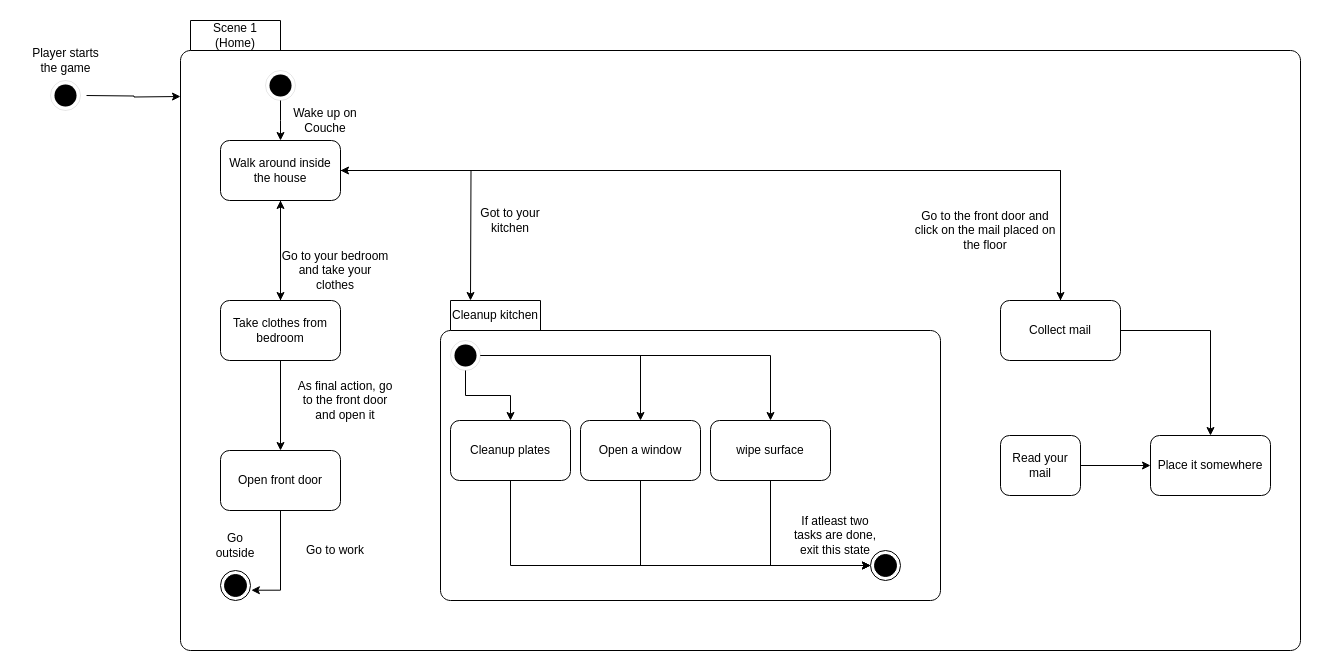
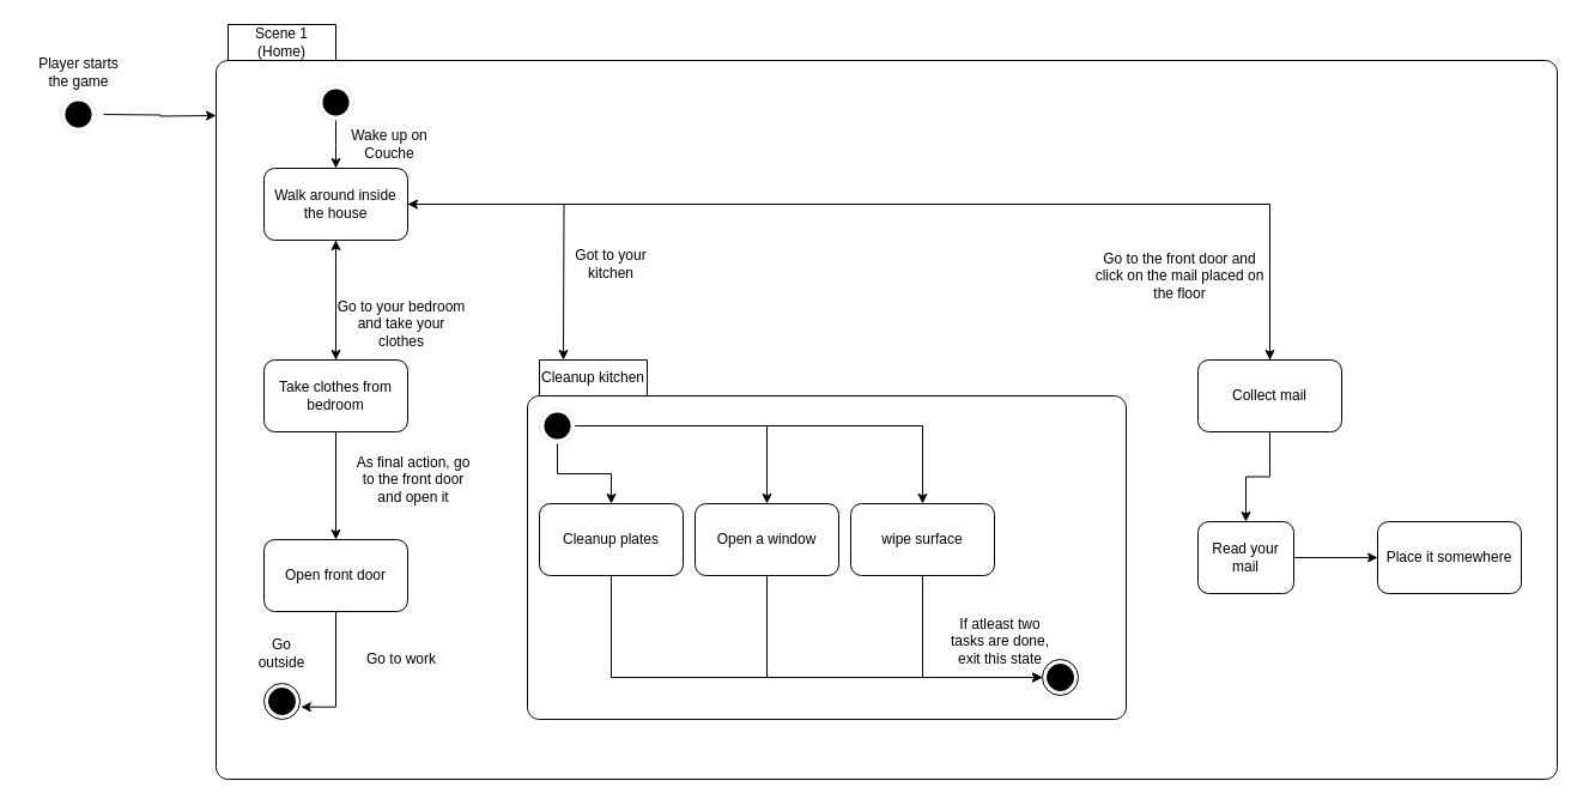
  <mxCell id="0" />
  <mxCell id="1" parent="0" />
  <mxCell id="2" value="" style="ellipse;html=1;shape=endState;fillColor=strokeColor;strokeWidth=0;" parent="1" vertex="1"><mxGeometry x="50" y="80" width="30" height="30" as="geometry" /></mxCell>
  <mxCell id="3" value="Player starts&lt;div&gt;the game&lt;/div&gt;" style="text;html=1;align=center;verticalAlign=middle;resizable=0;points=[];autosize=1;strokeColor=none;fillColor=none;" parent="1" vertex="1"><mxGeometry x="20" y="40" width="90" height="40" as="geometry" /></mxCell>
  <mxCell id="4" value="Scene 1&lt;div&gt;(Home)&lt;/div&gt;" style="shape=folder;align=center;verticalAlign=middle;fontStyle=0;tabWidth=100;tabHeight=30;tabPosition=left;html=1;boundedLbl=1;labelInHeader=1;rounded=1;absoluteArcSize=1;arcSize=10;whiteSpace=wrap;" parent="1" vertex="1"><mxGeometry x="180" y="20" width="1120" height="630" as="geometry" /></mxCell>
  <mxCell id="5" style="edgeStyle=orthogonalEdgeStyle;rounded=0;orthogonalLoop=1;jettySize=auto;html=1;" parent="1" edge="1"><mxGeometry relative="1" as="geometry"><mxPoint x="86.02" y="95.034" as="sourcePoint" /><mxPoint x="180" y="96" as="targetPoint" /></mxGeometry></mxCell>
  <mxCell id="6" value="" style="ellipse;html=1;shape=endState;fillColor=strokeColor;strokeWidth=0;" vertex="1" parent="1"><mxGeometry x="265" y="70" width="30" height="30" as="geometry" /></mxCell>
  <mxCell id="7" style="edgeStyle=orthogonalEdgeStyle;rounded=0;orthogonalLoop=1;jettySize=auto;html=1;" edge="1" parent="1" source="10" target="15"><mxGeometry relative="1" as="geometry" /></mxCell>
  <mxCell id="8" style="edgeStyle=orthogonalEdgeStyle;rounded=0;orthogonalLoop=1;jettySize=auto;html=1;" edge="1" parent="1" source="10"><mxGeometry relative="1" as="geometry"><mxPoint x="470" y="300" as="targetPoint" /></mxGeometry></mxCell>
  <mxCell id="9" style="edgeStyle=orthogonalEdgeStyle;rounded=0;orthogonalLoop=1;jettySize=auto;html=1;" edge="1" parent="1" source="10" target="34"><mxGeometry relative="1" as="geometry" /></mxCell>
  <mxCell id="10" value="Walk around inside the house" style="rounded=1;whiteSpace=wrap;html=1;" vertex="1" parent="1"><mxGeometry x="220" y="140" width="120" height="60" as="geometry" /></mxCell>
  <mxCell id="11" style="edgeStyle=orthogonalEdgeStyle;rounded=0;orthogonalLoop=1;jettySize=auto;html=1;exitX=0.5;exitY=1;exitDx=0;exitDy=0;" edge="1" parent="1" source="6"><mxGeometry relative="1" as="geometry"><mxPoint x="280" y="120" as="sourcePoint" /><mxPoint x="280" y="140" as="targetPoint" /></mxGeometry></mxCell>
  <mxCell id="12" value="Wake up on Couche" style="text;html=1;align=center;verticalAlign=middle;whiteSpace=wrap;rounded=0;" vertex="1" parent="1"><mxGeometry x="290" y="100" width="70" height="40" as="geometry" /></mxCell>
  <mxCell id="13" style="edgeStyle=orthogonalEdgeStyle;rounded=0;orthogonalLoop=1;jettySize=auto;html=1;entryX=0.5;entryY=1;entryDx=0;entryDy=0;" edge="1" parent="1" source="15" target="10"><mxGeometry relative="1" as="geometry" /></mxCell>
  <mxCell id="14" style="edgeStyle=orthogonalEdgeStyle;rounded=0;orthogonalLoop=1;jettySize=auto;html=1;" edge="1" parent="1" source="15" target="41"><mxGeometry relative="1" as="geometry" /></mxCell>
  <mxCell id="15" value="Take clothes from bedroom" style="rounded=1;whiteSpace=wrap;html=1;" vertex="1" parent="1"><mxGeometry x="220" y="300" width="120" height="60" as="geometry" /></mxCell>
  <mxCell id="16" value="" style="ellipse;html=1;shape=endState;fillColor=strokeColor;" vertex="1" parent="1"><mxGeometry x="220" y="570" width="30" height="30" as="geometry" /></mxCell>
  <mxCell id="17" value="Go outside" style="text;html=1;align=center;verticalAlign=middle;whiteSpace=wrap;rounded=0;" vertex="1" parent="1"><mxGeometry x="205" y="530" width="60" height="30" as="geometry" /></mxCell>
  <mxCell id="18" value="Go to your bedroom and take your clothes" style="text;html=1;align=center;verticalAlign=middle;whiteSpace=wrap;rounded=0;" vertex="1" parent="1"><mxGeometry x="280" y="250" width="110" height="40" as="geometry" /></mxCell>
  <mxCell id="19" value="Cleanup kitchen" style="shape=folder;align=center;verticalAlign=middle;fontStyle=0;tabWidth=100;tabHeight=30;tabPosition=left;html=1;boundedLbl=1;labelInHeader=1;rounded=1;absoluteArcSize=1;arcSize=10;whiteSpace=wrap;" vertex="1" parent="1"><mxGeometry x="440" y="300" width="500" height="300" as="geometry" /></mxCell>
  <mxCell id="20" style="edgeStyle=orthogonalEdgeStyle;rounded=0;orthogonalLoop=1;jettySize=auto;html=1;entryX=0.5;entryY=0;entryDx=0;entryDy=0;" edge="1" parent="1" source="23" target="25"><mxGeometry relative="1" as="geometry" /></mxCell>
  <mxCell id="21" style="edgeStyle=orthogonalEdgeStyle;rounded=0;orthogonalLoop=1;jettySize=auto;html=1;" edge="1" parent="1" source="23" target="27"><mxGeometry relative="1" as="geometry" /></mxCell>
  <mxCell id="22" style="edgeStyle=orthogonalEdgeStyle;rounded=0;orthogonalLoop=1;jettySize=auto;html=1;" edge="1" parent="1" source="23" target="29"><mxGeometry relative="1" as="geometry" /></mxCell>
  <mxCell id="23" value="" style="ellipse;html=1;shape=endState;fillColor=strokeColor;strokeWidth=0;" vertex="1" parent="1"><mxGeometry x="450" y="340" width="30" height="30" as="geometry" /></mxCell>
  <mxCell id="24" style="edgeStyle=orthogonalEdgeStyle;rounded=0;orthogonalLoop=1;jettySize=auto;html=1;entryX=0;entryY=0.5;entryDx=0;entryDy=0;" edge="1" parent="1" source="25" target="30"><mxGeometry relative="1" as="geometry"><Array as="points"><mxPoint x="510" y="565" /></Array></mxGeometry></mxCell>
  <mxCell id="25" value="Cleanup plates" style="rounded=1;whiteSpace=wrap;html=1;" vertex="1" parent="1"><mxGeometry x="450" y="420" width="120" height="60" as="geometry" /></mxCell>
  <mxCell id="26" style="edgeStyle=orthogonalEdgeStyle;rounded=0;orthogonalLoop=1;jettySize=auto;html=1;entryX=0;entryY=0.5;entryDx=0;entryDy=0;" edge="1" parent="1" source="27" target="30"><mxGeometry relative="1" as="geometry"><Array as="points"><mxPoint x="640" y="565" /></Array></mxGeometry></mxCell>
  <mxCell id="27" value="Open a window" style="rounded=1;whiteSpace=wrap;html=1;" vertex="1" parent="1"><mxGeometry x="580" y="420" width="120" height="60" as="geometry" /></mxCell>
  <mxCell id="28" style="edgeStyle=orthogonalEdgeStyle;rounded=0;orthogonalLoop=1;jettySize=auto;html=1;entryX=0;entryY=0.5;entryDx=0;entryDy=0;" edge="1" parent="1" source="29" target="30"><mxGeometry relative="1" as="geometry"><Array as="points"><mxPoint x="770" y="565" /></Array></mxGeometry></mxCell>
  <mxCell id="29" value="wipe surface" style="rounded=1;whiteSpace=wrap;html=1;" vertex="1" parent="1"><mxGeometry x="710" y="420" width="120" height="60" as="geometry" /></mxCell>
  <mxCell id="30" value="" style="ellipse;html=1;shape=endState;fillColor=strokeColor;" vertex="1" parent="1"><mxGeometry x="870" y="550" width="30" height="30" as="geometry" /></mxCell>
  <mxCell id="31" value="If atleast two tasks are done, exit this state" style="text;html=1;align=center;verticalAlign=middle;whiteSpace=wrap;rounded=0;" vertex="1" parent="1"><mxGeometry x="790" y="510" width="90" height="50" as="geometry" /></mxCell>
- <mxCell id="32" style="edgeStyle=orthogonalEdgeStyle;rounded=0;orthogonalLoop=1;jettySize=auto;html=1;" edge="1" parent="1" source="34" target="39"><mxGeometry relative="1" as="geometry" /></mxCell>
+ <mxCell id="32" style="edgeStyle=orthogonalEdgeStyle;rounded=0;orthogonalLoop=1;jettySize=auto;html=1;" edge="1" parent="1" source="34" target="36"><mxGeometry relative="1" as="geometry" /></mxCell>
  <mxCell id="33" style="edgeStyle=orthogonalEdgeStyle;rounded=0;orthogonalLoop=1;jettySize=auto;html=1;entryX=1;entryY=0.5;entryDx=0;entryDy=0;" edge="1" parent="1" source="34" target="10"><mxGeometry relative="1" as="geometry"><Array as="points"><mxPoint x="1060" y="170" /></Array></mxGeometry></mxCell>
  <mxCell id="34" value="Collect mail" style="rounded=1;whiteSpace=wrap;html=1;" vertex="1" parent="1"><mxGeometry x="1000" y="300" width="120" height="60" as="geometry" /></mxCell>
  <mxCell id="35" style="edgeStyle=orthogonalEdgeStyle;rounded=0;orthogonalLoop=1;jettySize=auto;html=1;entryX=0;entryY=0.5;entryDx=0;entryDy=0;" edge="1" parent="1" source="36" target="39"><mxGeometry relative="1" as="geometry" /></mxCell>
  <mxCell id="36" value="Read your mail" style="rounded=1;whiteSpace=wrap;html=1;" vertex="1" parent="1"><mxGeometry x="1000" y="435" width="80" height="60" as="geometry" /></mxCell>
  <mxCell id="37" value="Got to your kitchen" style="text;html=1;align=center;verticalAlign=middle;whiteSpace=wrap;rounded=0;" vertex="1" parent="1"><mxGeometry x="475" y="200" width="70" height="40" as="geometry" /></mxCell>
  <mxCell id="38" value="Go to the front door and click on the mail placed on the floor" style="text;html=1;align=center;verticalAlign=middle;whiteSpace=wrap;rounded=0;" vertex="1" parent="1"><mxGeometry x="910" y="200" width="150" height="60" as="geometry" /></mxCell>
  <mxCell id="39" value="Place it somewhere" style="rounded=1;whiteSpace=wrap;html=1;" vertex="1" parent="1"><mxGeometry x="1150" y="435" width="120" height="60" as="geometry" /></mxCell>
  <mxCell id="40" value="As final action, go to the front door and open it" style="text;html=1;align=center;verticalAlign=middle;whiteSpace=wrap;rounded=0;" vertex="1" parent="1"><mxGeometry x="290" y="380" width="110" height="40" as="geometry" /></mxCell>
  <mxCell id="41" value="Open front door" style="rounded=1;whiteSpace=wrap;html=1;" vertex="1" parent="1"><mxGeometry x="220" y="450" width="120" height="60" as="geometry" /></mxCell>
  <mxCell id="42" style="edgeStyle=orthogonalEdgeStyle;rounded=0;orthogonalLoop=1;jettySize=auto;html=1;entryX=1.029;entryY=0.657;entryDx=0;entryDy=0;entryPerimeter=0;" edge="1" parent="1" source="41" target="16"><mxGeometry relative="1" as="geometry" /></mxCell>
  <mxCell id="43" value="Go to work" style="text;html=1;align=center;verticalAlign=middle;whiteSpace=wrap;rounded=0;" vertex="1" parent="1"><mxGeometry x="280" y="530" width="110" height="40" as="geometry" /></mxCell>
